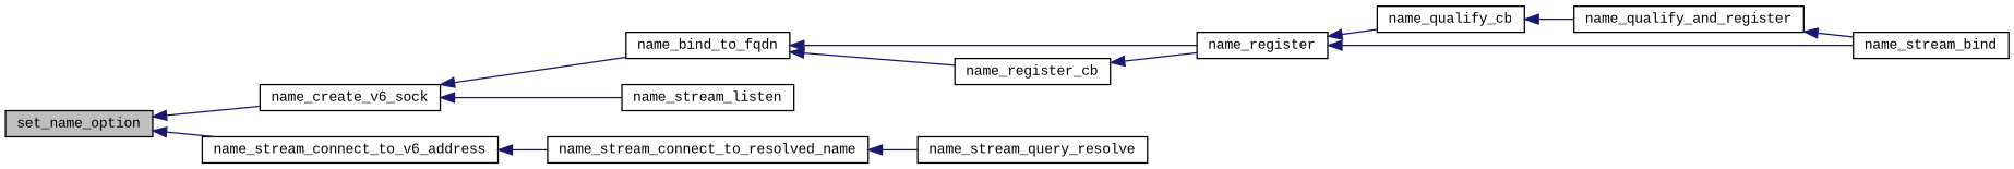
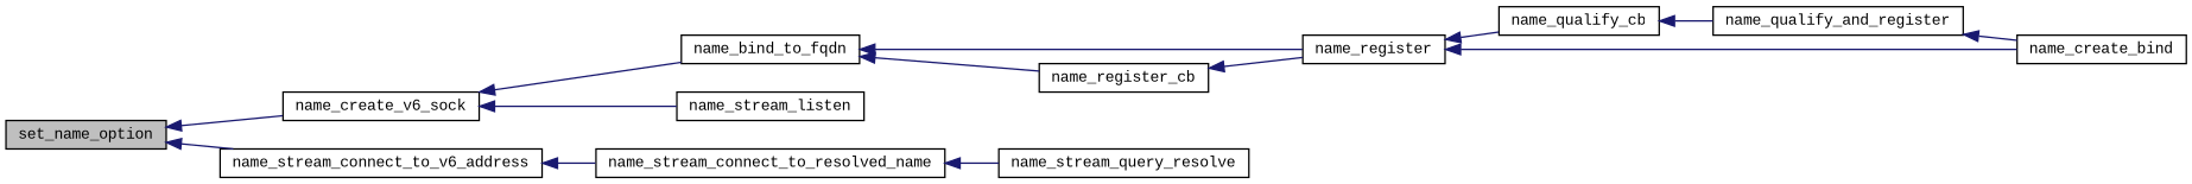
  digraph {
    fontname="Liberation Mono"
    rankdir=LR
    node [color=black fillcolor=white fontname="Liberation Mono" fontsize=10 shape=record style=filled]
    edge [color=midnightblue dir=back fontname="Liberation Mono" fontsize=10 labelfontname=FreeSans labelfontsize=10 style=solid]
    n1 [fillcolor=grey75 fontcolor=black height=0.2 label=set_name_option width=0.4]
    n2 [height=0.2 label=name_create_v6_sock width=0.4]
    n3 [height=0.2 label=name_stream_connect_to_v6_address width=0.4]
    n4 [height=0.2 label=name_bind_to_fqdn width=0.4]
    n5 [height=0.2 label=name_stream_listen width=0.4]
    n6 [height=0.2 label=name_stream_connect_to_resolved_name width=0.4]
    n7 [height=0.2 label=name_register width=0.4]
    n8 [height=0.2 label=name_register_cb width=0.4]
    n9 [height=0.2 label=name_qualify_cb width=0.4]
-   n10 [height=0.2 label=name_stream_bind width=0.4]
+   n10 [height=0.2 label=name_create_bind width=0.4]
    n11 [height=0.2 label=name_qualify_and_register width=0.4]
    n12 [height=0.2 label=name_stream_query_resolve width=0.4]
    n1 -> n2
    n1 -> n3
    n2 -> n4
    n2 -> n5
    n3 -> n6
    n4 -> n7
    n4 -> n8
    n6 -> n12
    n7 -> n9
    n7 -> n10
    n8 -> n7
    n9 -> n11
    n11 -> n10
  }
